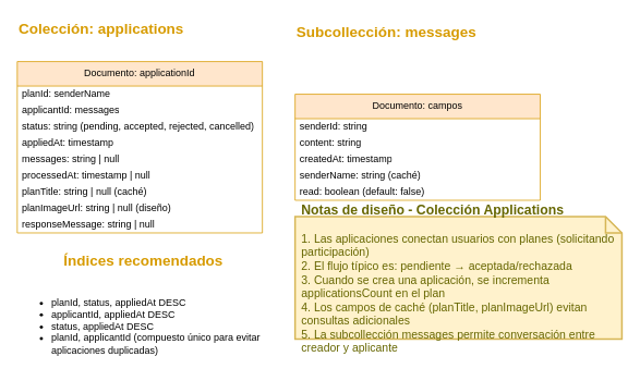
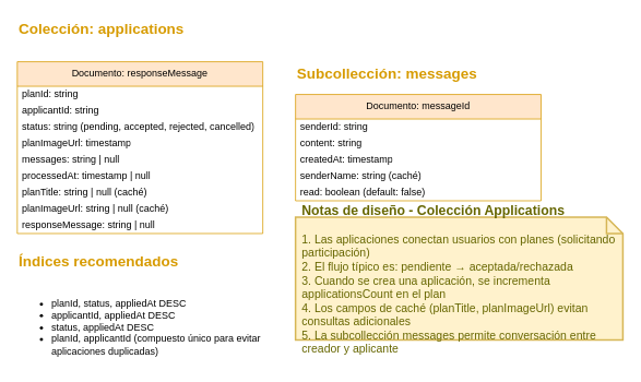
  <mxCell id="0" />
  <mxCell id="1" parent="0" />
  <mxCell id="2" value="&lt;h2&gt;Colección: applications&lt;/h2&gt;" style="text;html=1;strokeColor=none;fillColor=none;align=left;verticalAlign=middle;whiteSpace=wrap;rounded=0;fontColor=#D79B00;" vertex="1" parent="1"><mxGeometry x="20" y="20" width="250" height="30" as="geometry" /></mxCell>
- <mxCell id="3" value="Documento: applicationId" style="swimlane;fontStyle=0;childLayout=stackLayout;horizontal=1;startSize=30;horizontalStack=0;resizeParent=1;resizeParentMax=0;resizeLast=0;collapsible=1;marginBottom=0;whiteSpace=wrap;html=1;fillColor=#ffe6cc;strokeColor=#d79b00;" vertex="1" parent="1"><mxGeometry x="20" y="75" width="300" height="210" as="geometry" /></mxCell>
- <mxCell id="4" value="planId: senderName" style="text;strokeColor=none;fillColor=none;align=left;verticalAlign=middle;spacingLeft=4;spacingRight=4;overflow=hidden;points=[[0,0.5],[1,0.5]];portConstraint=eastwest;rotatable=0;whiteSpace=wrap;html=1;" vertex="1" parent="3"><mxGeometry y="30" width="300" height="20" as="geometry" /></mxCell>
- <mxCell id="5" value="applicantId: messages" style="text;strokeColor=none;fillColor=none;align=left;verticalAlign=middle;spacingLeft=4;spacingRight=4;overflow=hidden;points=[[0,0.5],[1,0.5]];portConstraint=eastwest;rotatable=0;whiteSpace=wrap;html=1;" vertex="1" parent="3"><mxGeometry y="50" width="300" height="20" as="geometry" /></mxCell>
+ <mxCell id="3" value="Documento: responseMessage" style="swimlane;fontStyle=0;childLayout=stackLayout;horizontal=1;startSize=30;horizontalStack=0;resizeParent=1;resizeParentMax=0;resizeLast=0;collapsible=1;marginBottom=0;whiteSpace=wrap;html=1;fillColor=#ffe6cc;strokeColor=#d79b00;" vertex="1" parent="1"><mxGeometry x="20" y="75" width="300" height="210" as="geometry" /></mxCell>
+ <mxCell id="4" value="planId: string" style="text;strokeColor=none;fillColor=none;align=left;verticalAlign=middle;spacingLeft=4;spacingRight=4;overflow=hidden;points=[[0,0.5],[1,0.5]];portConstraint=eastwest;rotatable=0;whiteSpace=wrap;html=1;" vertex="1" parent="3"><mxGeometry y="30" width="300" height="20" as="geometry" /></mxCell>
+ <mxCell id="5" value="applicantId: string" style="text;strokeColor=none;fillColor=none;align=left;verticalAlign=middle;spacingLeft=4;spacingRight=4;overflow=hidden;points=[[0,0.5],[1,0.5]];portConstraint=eastwest;rotatable=0;whiteSpace=wrap;html=1;" vertex="1" parent="3"><mxGeometry y="50" width="300" height="20" as="geometry" /></mxCell>
  <mxCell id="6" value="status: string (pending, accepted, rejected, cancelled)" style="text;strokeColor=none;fillColor=none;align=left;verticalAlign=middle;spacingLeft=4;spacingRight=4;overflow=hidden;points=[[0,0.5],[1,0.5]];portConstraint=eastwest;rotatable=0;whiteSpace=wrap;html=1;" vertex="1" parent="3"><mxGeometry y="70" width="300" height="20" as="geometry" /></mxCell>
- <mxCell id="7" value="appliedAt: timestamp" style="text;strokeColor=none;fillColor=none;align=left;verticalAlign=middle;spacingLeft=4;spacingRight=4;overflow=hidden;points=[[0,0.5],[1,0.5]];portConstraint=eastwest;rotatable=0;whiteSpace=wrap;html=1;" vertex="1" parent="3"><mxGeometry y="90" width="300" height="20" as="geometry" /></mxCell>
+ <mxCell id="7" value="planImageUrl: timestamp" style="text;strokeColor=none;fillColor=none;align=left;verticalAlign=middle;spacingLeft=4;spacingRight=4;overflow=hidden;points=[[0,0.5],[1,0.5]];portConstraint=eastwest;rotatable=0;whiteSpace=wrap;html=1;" vertex="1" parent="3"><mxGeometry y="90" width="300" height="20" as="geometry" /></mxCell>
  <mxCell id="8" value="messages: string | null" style="text;strokeColor=none;fillColor=none;align=left;verticalAlign=middle;spacingLeft=4;spacingRight=4;overflow=hidden;points=[[0,0.5],[1,0.5]];portConstraint=eastwest;rotatable=0;whiteSpace=wrap;html=1;" vertex="1" parent="3"><mxGeometry y="110" width="300" height="20" as="geometry" /></mxCell>
  <mxCell id="9" value="processedAt: timestamp | null" style="text;strokeColor=none;fillColor=none;align=left;verticalAlign=middle;spacingLeft=4;spacingRight=4;overflow=hidden;points=[[0,0.5],[1,0.5]];portConstraint=eastwest;rotatable=0;whiteSpace=wrap;html=1;" vertex="1" parent="3"><mxGeometry y="130" width="300" height="20" as="geometry" /></mxCell>
  <mxCell id="10" value="planTitle: string | null (caché)" style="text;strokeColor=none;fillColor=none;align=left;verticalAlign=middle;spacingLeft=4;spacingRight=4;overflow=hidden;points=[[0,0.5],[1,0.5]];portConstraint=eastwest;rotatable=0;whiteSpace=wrap;html=1;" vertex="1" parent="3"><mxGeometry y="150" width="300" height="20" as="geometry" /></mxCell>
- <mxCell id="11" value="planImageUrl: string | null (diseño)" style="text;strokeColor=none;fillColor=none;align=left;verticalAlign=middle;spacingLeft=4;spacingRight=4;overflow=hidden;points=[[0,0.5],[1,0.5]];portConstraint=eastwest;rotatable=0;whiteSpace=wrap;html=1;" vertex="1" parent="3"><mxGeometry y="170" width="300" height="20" as="geometry" /></mxCell>
+ <mxCell id="11" value="planImageUrl: string | null (caché)" style="text;strokeColor=none;fillColor=none;align=left;verticalAlign=middle;spacingLeft=4;spacingRight=4;overflow=hidden;points=[[0,0.5],[1,0.5]];portConstraint=eastwest;rotatable=0;whiteSpace=wrap;html=1;" vertex="1" parent="3"><mxGeometry y="170" width="300" height="20" as="geometry" /></mxCell>
  <mxCell id="12" value="responseMessage: string | null" style="text;strokeColor=none;fillColor=none;align=left;verticalAlign=middle;spacingLeft=4;spacingRight=4;overflow=hidden;points=[[0,0.5],[1,0.5]];portConstraint=eastwest;rotatable=0;whiteSpace=wrap;html=1;" vertex="1" parent="3"><mxGeometry y="190" width="300" height="20" as="geometry" /></mxCell>
- <mxCell id="13" value="&lt;h2&gt;Subcollección: messages&lt;/h2&gt;" style="text;html=1;strokeColor=none;fillColor=none;align=left;verticalAlign=middle;whiteSpace=wrap;rounded=0;fontColor=#D79B00;" vertex="1" parent="1"><mxGeometry x="360" y="25" width="250" height="30" as="geometry" /></mxCell>
- <mxCell id="14" value="Documento: campos" style="swimlane;fontStyle=0;childLayout=stackLayout;horizontal=1;startSize=30;horizontalStack=0;resizeParent=1;resizeParentMax=0;resizeLast=0;collapsible=1;marginBottom=0;whiteSpace=wrap;html=1;fillColor=#ffe6cc;strokeColor=#d79b00;" vertex="1" parent="1"><mxGeometry x="360" y="115" width="300" height="130" as="geometry" /></mxCell>
+ <mxCell id="13" value="&lt;h2&gt;Subcollección: messages&lt;/h2&gt;" style="text;html=1;strokeColor=none;fillColor=none;align=left;verticalAlign=middle;whiteSpace=wrap;rounded=0;fontColor=#D79B00;" vertex="1" parent="1"><mxGeometry x="360" y="75" width="250" height="30" as="geometry" /></mxCell>
+ <mxCell id="14" value="Documento: messageId" style="swimlane;fontStyle=0;childLayout=stackLayout;horizontal=1;startSize=30;horizontalStack=0;resizeParent=1;resizeParentMax=0;resizeLast=0;collapsible=1;marginBottom=0;whiteSpace=wrap;html=1;fillColor=#ffe6cc;strokeColor=#d79b00;" vertex="1" parent="1"><mxGeometry x="360" y="115" width="300" height="130" as="geometry" /></mxCell>
  <mxCell id="15" value="senderId: string" style="text;strokeColor=none;fillColor=none;align=left;verticalAlign=middle;spacingLeft=4;spacingRight=4;overflow=hidden;points=[[0,0.5],[1,0.5]];portConstraint=eastwest;rotatable=0;whiteSpace=wrap;html=1;" vertex="1" parent="14"><mxGeometry y="30" width="300" height="20" as="geometry" /></mxCell>
  <mxCell id="16" value="content: string" style="text;strokeColor=none;fillColor=none;align=left;verticalAlign=middle;spacingLeft=4;spacingRight=4;overflow=hidden;points=[[0,0.5],[1,0.5]];portConstraint=eastwest;rotatable=0;whiteSpace=wrap;html=1;" vertex="1" parent="14"><mxGeometry y="50" width="300" height="20" as="geometry" /></mxCell>
  <mxCell id="17" value="createdAt: timestamp" style="text;strokeColor=none;fillColor=none;align=left;verticalAlign=middle;spacingLeft=4;spacingRight=4;overflow=hidden;points=[[0,0.5],[1,0.5]];portConstraint=eastwest;rotatable=0;whiteSpace=wrap;html=1;" vertex="1" parent="14"><mxGeometry y="70" width="300" height="20" as="geometry" /></mxCell>
  <mxCell id="18" value="senderName: string (caché)" style="text;strokeColor=none;fillColor=none;align=left;verticalAlign=middle;spacingLeft=4;spacingRight=4;overflow=hidden;points=[[0,0.5],[1,0.5]];portConstraint=eastwest;rotatable=0;whiteSpace=wrap;html=1;" vertex="1" parent="14"><mxGeometry y="90" width="300" height="20" as="geometry" /></mxCell>
  <mxCell id="19" value="read: boolean (default: false)" style="text;strokeColor=none;fillColor=none;align=left;verticalAlign=middle;spacingLeft=4;spacingRight=4;overflow=hidden;points=[[0,0.5],[1,0.5]];portConstraint=eastwest;rotatable=0;whiteSpace=wrap;html=1;" vertex="1" parent="14"><mxGeometry y="110" width="300" height="20" as="geometry" /></mxCell>
  <mxCell id="20" value="&lt;h3&gt;Notas de diseño - Colección Applications&lt;/h3&gt;&lt;p&gt;1. Las aplicaciones conectan usuarios con planes (solicitando participación)&lt;br&gt;2. El flujo típico es: pendiente → aceptada/rechazada&lt;br&gt;3. Cuando se crea una aplicación, se incrementa applicationsCount en el plan&lt;br&gt;4. Los campos de caché (planTitle, planImageUrl) evitan consultas adicionales&lt;br&gt;5. La subcollección messages permite conversación entre creador y aplicante&lt;/p&gt;" style="shape=note;strokeWidth=2;fontSize=14;size=20;whiteSpace=wrap;html=1;fillColor=#fff2cc;strokeColor=#d6b656;fontColor=#666600;align=left;spacing=8;" vertex="1" parent="1"><mxGeometry x="360" y="265" width="400" height="150" as="geometry" /></mxCell>
- <mxCell id="21" value="&lt;h2&gt;Índices recomendados&lt;/h2&gt;" style="text;html=1;strokeColor=none;fillColor=none;align=left;verticalAlign=middle;whiteSpace=wrap;rounded=0;fontColor=#D79B00;" vertex="1" parent="1"><mxGeometry x="75" y="305" width="250" height="30" as="geometry" /></mxCell>
+ <mxCell id="21" value="&lt;h2&gt;Índices recomendados&lt;/h2&gt;" style="text;html=1;strokeColor=none;fillColor=none;align=left;verticalAlign=middle;whiteSpace=wrap;rounded=0;fontColor=#D79B00;" vertex="1" parent="1"><mxGeometry x="20" y="305" width="250" height="30" as="geometry" /></mxCell>
  <mxCell id="22" value="&lt;ul&gt;&lt;li&gt;planId, status, appliedAt DESC&lt;/li&gt;&lt;li&gt;applicantId, appliedAt DESC&lt;/li&gt;&lt;li&gt;status, appliedAt DESC&lt;/li&gt;&lt;li&gt;planId, applicantId (compuesto único para evitar aplicaciones duplicadas)&lt;/li&gt;&lt;/ul&gt;" style="text;html=1;strokeColor=none;fillColor=none;align=left;verticalAlign=top;whiteSpace=wrap;rounded=0;" vertex="1" parent="1"><mxGeometry x="20" y="345" width="300" height="100" as="geometry" /></mxCell>
